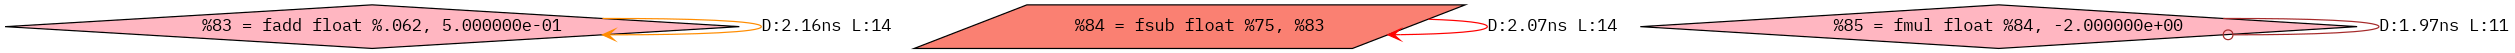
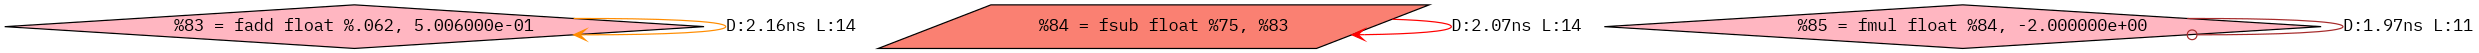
  digraph {
    fontname="IBM Plex Mono"
    node [style=filled fillcolor=lightpink shape=diamond fontname="IBM Plex Mono"]
    edge [arrowhead=vee fontname="IBM Plex Mono"]
-   n1 [label="  %83 = fadd float %.062, 5.000000e-01"]
+   n1 [label="%83 = fadd float %.062, 5.006000e-01"]
    n2 [label="  %84 = fsub float %75, %83" fillcolor=salmon shape=parallelogram]
    n3 [label="  %85 = fmul float %84, -2.000000e+00"]
    n1 -> n1 [color=darkorange label="D:2.16ns L:14"]
    n2 -> n2 [color=red label="D:2.07ns L:14"]
    n3 -> n3 [color=brown label="D:1.97ns L:11" arrowhead=odot]
  }
